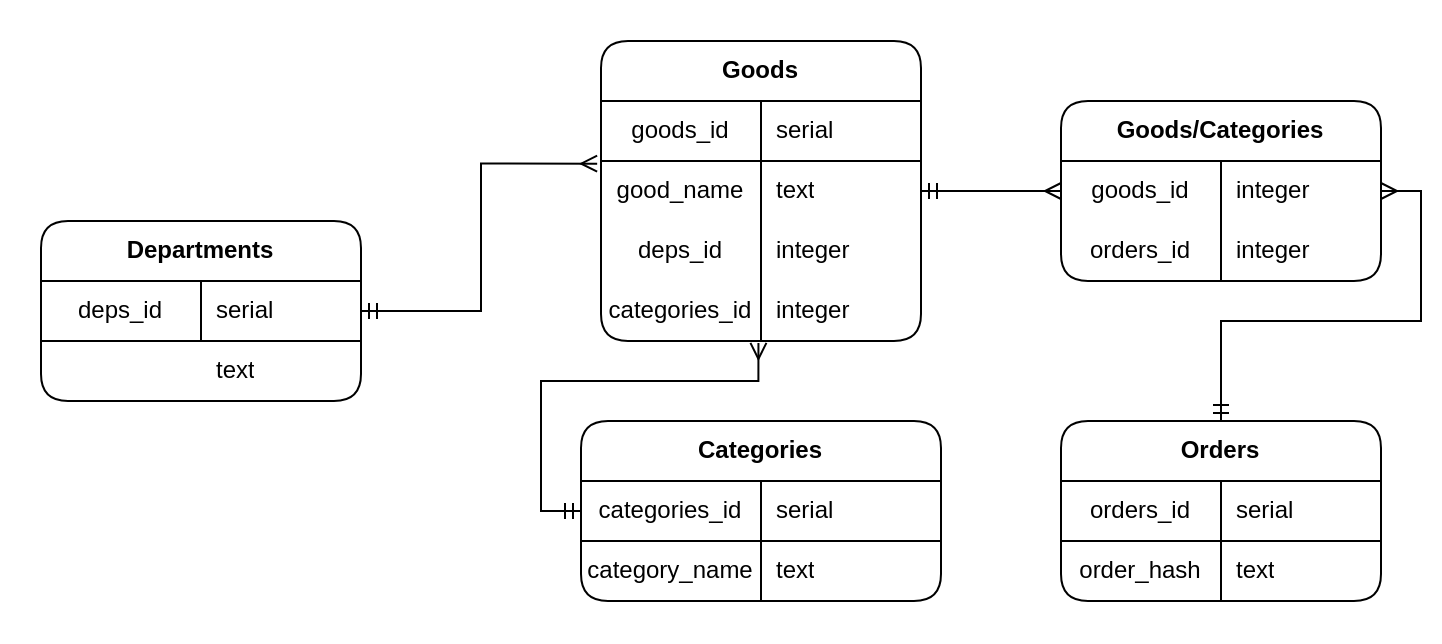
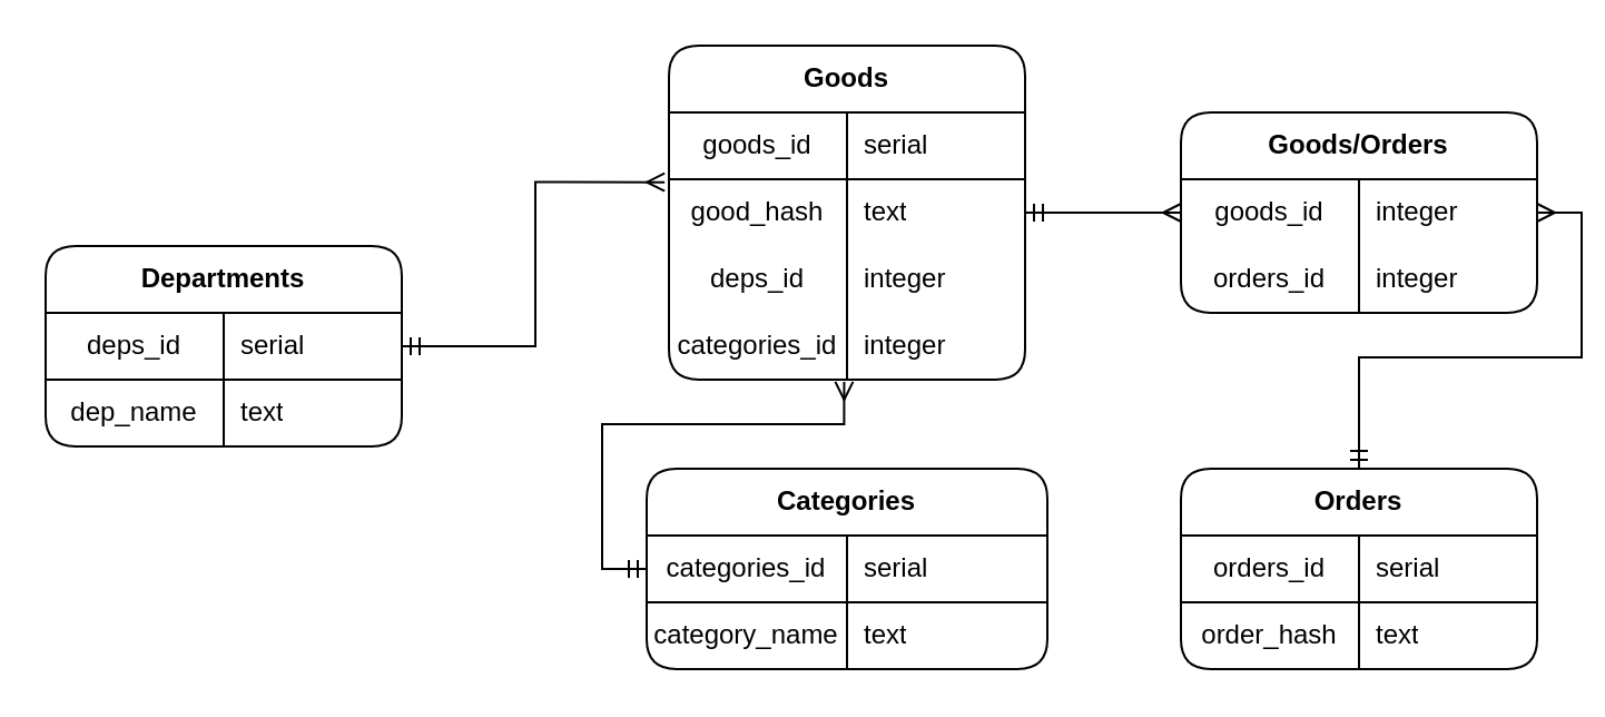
  <mxCell id="0" />
  <mxCell id="1" parent="0" />
  <mxCell id="2" style="edgeStyle=orthogonalEdgeStyle;rounded=0;orthogonalLoop=1;jettySize=auto;html=1;entryX=-0.012;entryY=0.044;entryDx=0;entryDy=0;startArrow=ERmandOne;startFill=0;endArrow=ERmany;endFill=0;strokeWidth=1;targetPerimeterSpacing=0;endSize=6;jumpSize=6;entryPerimeter=0;exitX=1;exitY=0.5;exitDx=0;exitDy=0;" edge="1" parent="1" source="17" target="7"><mxGeometry relative="1" as="geometry"><mxPoint x="190" y="120" as="sourcePoint" /><Array as="points"><mxPoint x="240" y="155" /><mxPoint x="240" y="81" /></Array></mxGeometry></mxCell>
  <mxCell id="3" value="Goods" style="shape=table;html=1;whiteSpace=wrap;startSize=30;container=1;collapsible=0;childLayout=tableLayout;fixedRows=1;rowLines=0;fontStyle=1;align=center;rounded=1;" vertex="1" parent="1"><mxGeometry x="300" y="20" width="160" height="150" as="geometry" /></mxCell>
  <mxCell id="4" value="" style="shape=partialRectangle;html=1;whiteSpace=wrap;collapsible=0;dropTarget=0;pointerEvents=0;fillColor=none;top=0;left=0;bottom=1;right=0;points=[[0,0.5],[1,0.5]];portConstraint=eastwest;" vertex="1" parent="3"><mxGeometry y="30" width="160" height="30" as="geometry" /></mxCell>
  <mxCell id="5" value="goods_id" style="shape=partialRectangle;html=1;whiteSpace=wrap;connectable=0;fillColor=none;top=0;left=0;bottom=0;right=0;overflow=hidden;" vertex="1" parent="4"><mxGeometry width="80" height="30" as="geometry" /></mxCell>
  <mxCell id="6" value="serial" style="shape=partialRectangle;html=1;whiteSpace=wrap;connectable=0;fillColor=none;top=0;left=0;bottom=0;right=0;align=left;spacingLeft=6;overflow=hidden;" vertex="1" parent="4"><mxGeometry x="80" width="80" height="30" as="geometry" /></mxCell>
  <mxCell id="7" value="" style="shape=partialRectangle;html=1;whiteSpace=wrap;collapsible=0;dropTarget=0;pointerEvents=0;fillColor=none;top=0;left=0;bottom=0;right=0;points=[[0,0.5],[1,0.5]];portConstraint=eastwest;" vertex="1" parent="3"><mxGeometry y="60" width="160" height="30" as="geometry" /></mxCell>
- <mxCell id="8" value="good_name" style="shape=partialRectangle;html=1;whiteSpace=wrap;connectable=0;fillColor=none;top=0;left=0;bottom=0;right=0;overflow=hidden;" vertex="1" parent="7"><mxGeometry width="80" height="30" as="geometry" /></mxCell>
+ <mxCell id="8" value="good_hash" style="shape=partialRectangle;html=1;whiteSpace=wrap;connectable=0;fillColor=none;top=0;left=0;bottom=0;right=0;overflow=hidden;" vertex="1" parent="7"><mxGeometry width="80" height="30" as="geometry" /></mxCell>
  <mxCell id="9" value="text" style="shape=partialRectangle;html=1;whiteSpace=wrap;connectable=0;fillColor=none;top=0;left=0;bottom=0;right=0;align=left;spacingLeft=6;overflow=hidden;" vertex="1" parent="7"><mxGeometry x="80" width="80" height="30" as="geometry" /></mxCell>
  <mxCell id="10" value="" style="shape=partialRectangle;html=1;whiteSpace=wrap;collapsible=0;dropTarget=0;pointerEvents=0;fillColor=none;top=0;left=0;bottom=0;right=0;points=[[0,0.5],[1,0.5]];portConstraint=eastwest;" vertex="1" parent="3"><mxGeometry y="90" width="160" height="30" as="geometry" /></mxCell>
  <mxCell id="11" value="deps_id" style="shape=partialRectangle;html=1;whiteSpace=wrap;connectable=0;fillColor=none;top=0;left=0;bottom=0;right=0;overflow=hidden;" vertex="1" parent="10"><mxGeometry width="80" height="30" as="geometry" /></mxCell>
  <mxCell id="12" value="integer" style="shape=partialRectangle;html=1;whiteSpace=wrap;connectable=0;fillColor=none;top=0;left=0;bottom=0;right=0;align=left;spacingLeft=6;overflow=hidden;" vertex="1" parent="10"><mxGeometry x="80" width="80" height="30" as="geometry" /></mxCell>
  <mxCell id="13" value="" style="shape=partialRectangle;html=1;whiteSpace=wrap;collapsible=0;dropTarget=0;pointerEvents=0;fillColor=none;top=0;left=0;bottom=0;right=0;points=[[0,0.5],[1,0.5]];portConstraint=eastwest;" vertex="1" parent="3"><mxGeometry y="120" width="160" height="30" as="geometry" /></mxCell>
  <mxCell id="14" value="categories_id" style="shape=partialRectangle;html=1;whiteSpace=wrap;connectable=0;fillColor=none;top=0;left=0;bottom=0;right=0;overflow=hidden;" vertex="1" parent="13"><mxGeometry width="80" height="30" as="geometry" /></mxCell>
  <mxCell id="15" value="integer" style="shape=partialRectangle;html=1;whiteSpace=wrap;connectable=0;fillColor=none;top=0;left=0;bottom=0;right=0;align=left;spacingLeft=6;overflow=hidden;" vertex="1" parent="13"><mxGeometry x="80" width="80" height="30" as="geometry" /></mxCell>
  <mxCell id="16" value="Departments" style="shape=table;html=1;whiteSpace=wrap;startSize=30;container=1;collapsible=0;childLayout=tableLayout;fixedRows=1;rowLines=0;fontStyle=1;align=center;rounded=1;" vertex="1" parent="1"><mxGeometry x="20" y="110" width="160" height="90" as="geometry" /></mxCell>
  <mxCell id="17" value="" style="shape=partialRectangle;html=1;whiteSpace=wrap;collapsible=0;dropTarget=0;pointerEvents=0;fillColor=none;top=0;left=0;bottom=1;right=0;points=[[0,0.5],[1,0.5]];portConstraint=eastwest;" vertex="1" parent="16"><mxGeometry y="30" width="160" height="30" as="geometry" /></mxCell>
  <mxCell id="18" value="deps_id" style="shape=partialRectangle;html=1;whiteSpace=wrap;connectable=0;fillColor=none;top=0;left=0;bottom=0;right=0;overflow=hidden;" vertex="1" parent="17"><mxGeometry width="80" height="30" as="geometry" /></mxCell>
  <mxCell id="19" value="serial" style="shape=partialRectangle;html=1;whiteSpace=wrap;connectable=0;fillColor=none;top=0;left=0;bottom=0;right=0;align=left;spacingLeft=6;overflow=hidden;" vertex="1" parent="17"><mxGeometry x="80" width="80" height="30" as="geometry" /></mxCell>
  <mxCell id="20" value="" style="shape=partialRectangle;html=1;whiteSpace=wrap;collapsible=0;dropTarget=0;pointerEvents=0;fillColor=none;top=0;left=0;bottom=0;right=0;points=[[0,0.5],[1,0.5]];portConstraint=eastwest;" vertex="1" parent="16"><mxGeometry y="60" width="160" height="30" as="geometry" /></mxCell>
+ <mxCell id="21" value="dep_name" style="shape=partialRectangle;html=1;whiteSpace=wrap;connectable=0;fillColor=none;top=0;left=0;bottom=0;right=0;overflow=hidden;" vertex="1" parent="20"><mxGeometry width="80" height="30" as="geometry" /></mxCell>
  <mxCell id="22" value="text" style="shape=partialRectangle;html=1;whiteSpace=wrap;connectable=0;fillColor=none;top=0;left=0;bottom=0;right=0;align=left;spacingLeft=6;overflow=hidden;" vertex="1" parent="20"><mxGeometry x="80" width="80" height="30" as="geometry" /></mxCell>
- <mxCell id="23" value="Goods/Categories" style="shape=table;html=1;whiteSpace=wrap;startSize=30;container=1;collapsible=0;childLayout=tableLayout;fixedRows=1;rowLines=0;fontStyle=1;align=center;rounded=1;" vertex="1" parent="1"><mxGeometry x="530" y="50" width="160" height="90" as="geometry" /></mxCell>
+ <mxCell id="23" value="Goods/Orders" style="shape=table;html=1;whiteSpace=wrap;startSize=30;container=1;collapsible=0;childLayout=tableLayout;fixedRows=1;rowLines=0;fontStyle=1;align=center;rounded=1;" vertex="1" parent="1"><mxGeometry x="530" y="50" width="160" height="90" as="geometry" /></mxCell>
  <mxCell id="24" value="" style="shape=partialRectangle;html=1;whiteSpace=wrap;collapsible=0;dropTarget=0;pointerEvents=0;fillColor=none;top=0;left=0;bottom=0;right=0;points=[[0,0.5],[1,0.5]];portConstraint=eastwest;" vertex="1" parent="23"><mxGeometry y="30" width="160" height="30" as="geometry" /></mxCell>
  <mxCell id="25" value="goods_id" style="shape=partialRectangle;html=1;whiteSpace=wrap;connectable=0;fillColor=none;top=0;left=0;bottom=0;right=0;overflow=hidden;" vertex="1" parent="24"><mxGeometry width="80" height="30" as="geometry" /></mxCell>
  <mxCell id="26" value="integer" style="shape=partialRectangle;html=1;whiteSpace=wrap;connectable=0;fillColor=none;top=0;left=0;bottom=0;right=0;align=left;spacingLeft=6;overflow=hidden;" vertex="1" parent="24"><mxGeometry x="80" width="80" height="30" as="geometry" /></mxCell>
  <mxCell id="27" value="" style="shape=partialRectangle;html=1;whiteSpace=wrap;collapsible=0;dropTarget=0;pointerEvents=0;fillColor=none;top=0;left=0;bottom=0;right=0;points=[[0,0.5],[1,0.5]];portConstraint=eastwest;" vertex="1" parent="23"><mxGeometry y="60" width="160" height="30" as="geometry" /></mxCell>
  <mxCell id="28" value="orders_id" style="shape=partialRectangle;html=1;whiteSpace=wrap;connectable=0;fillColor=none;top=0;left=0;bottom=0;right=0;overflow=hidden;" vertex="1" parent="27"><mxGeometry width="80" height="30" as="geometry" /></mxCell>
  <mxCell id="29" value="integer" style="shape=partialRectangle;html=1;whiteSpace=wrap;connectable=0;fillColor=none;top=0;left=0;bottom=0;right=0;align=left;spacingLeft=6;overflow=hidden;" vertex="1" parent="27"><mxGeometry x="80" width="80" height="30" as="geometry" /></mxCell>
  <mxCell id="30" style="edgeStyle=orthogonalEdgeStyle;rounded=0;jumpSize=6;orthogonalLoop=1;jettySize=auto;html=1;exitX=0.5;exitY=0;exitDx=0;exitDy=0;entryX=1;entryY=0.5;entryDx=0;entryDy=0;startArrow=ERmandOne;startFill=0;endArrow=ERmany;endFill=0;endSize=6;targetPerimeterSpacing=0;strokeWidth=1;" edge="1" parent="1" source="32" target="24"><mxGeometry relative="1" as="geometry" /></mxCell>
  <mxCell id="31" style="edgeStyle=orthogonalEdgeStyle;rounded=0;jumpSize=6;orthogonalLoop=1;jettySize=auto;html=1;exitX=1;exitY=0.5;exitDx=0;exitDy=0;entryX=0;entryY=0.5;entryDx=0;entryDy=0;startArrow=ERmandOne;startFill=0;endArrow=ERmany;endFill=0;endSize=6;targetPerimeterSpacing=0;strokeWidth=1;" edge="1" parent="1" source="7" target="24"><mxGeometry relative="1" as="geometry" /></mxCell>
  <mxCell id="32" value="Orders" style="shape=table;html=1;whiteSpace=wrap;startSize=30;container=1;collapsible=0;childLayout=tableLayout;fixedRows=1;rowLines=0;fontStyle=1;align=center;rounded=1;" vertex="1" parent="1"><mxGeometry x="530" y="210" width="160" height="90" as="geometry" /></mxCell>
  <mxCell id="33" value="" style="shape=partialRectangle;html=1;whiteSpace=wrap;collapsible=0;dropTarget=0;pointerEvents=0;fillColor=none;top=0;left=0;bottom=1;right=0;points=[[0,0.5],[1,0.5]];portConstraint=eastwest;" vertex="1" parent="32"><mxGeometry y="30" width="160" height="30" as="geometry" /></mxCell>
  <mxCell id="34" value="orders_id" style="shape=partialRectangle;html=1;whiteSpace=wrap;connectable=0;fillColor=none;top=0;left=0;bottom=0;right=0;overflow=hidden;" vertex="1" parent="33"><mxGeometry width="80" height="30" as="geometry" /></mxCell>
  <mxCell id="35" value="serial" style="shape=partialRectangle;html=1;whiteSpace=wrap;connectable=0;fillColor=none;top=0;left=0;bottom=0;right=0;align=left;spacingLeft=6;overflow=hidden;" vertex="1" parent="33"><mxGeometry x="80" width="80" height="30" as="geometry" /></mxCell>
  <mxCell id="36" value="" style="shape=partialRectangle;html=1;whiteSpace=wrap;collapsible=0;dropTarget=0;pointerEvents=0;fillColor=none;top=0;left=0;bottom=0;right=0;points=[[0,0.5],[1,0.5]];portConstraint=eastwest;" vertex="1" parent="32"><mxGeometry y="60" width="160" height="30" as="geometry" /></mxCell>
  <mxCell id="37" value="order_hash" style="shape=partialRectangle;html=1;whiteSpace=wrap;connectable=0;fillColor=none;top=0;left=0;bottom=0;right=0;overflow=hidden;" vertex="1" parent="36"><mxGeometry width="80" height="30" as="geometry" /></mxCell>
  <mxCell id="38" value="text" style="shape=partialRectangle;html=1;whiteSpace=wrap;connectable=0;fillColor=none;top=0;left=0;bottom=0;right=0;align=left;spacingLeft=6;overflow=hidden;" vertex="1" parent="36"><mxGeometry x="80" width="80" height="30" as="geometry" /></mxCell>
  <mxCell id="39" style="edgeStyle=orthogonalEdgeStyle;rounded=0;jumpSize=6;orthogonalLoop=1;jettySize=auto;html=1;exitX=0;exitY=0.5;exitDx=0;exitDy=0;entryX=0.492;entryY=1.032;entryDx=0;entryDy=0;entryPerimeter=0;startArrow=ERmandOne;startFill=0;endArrow=ERmany;endFill=0;endSize=6;targetPerimeterSpacing=0;strokeWidth=1;" edge="1" parent="1" source="41" target="13"><mxGeometry relative="1" as="geometry"><Array as="points"><mxPoint x="270" y="255" /><mxPoint x="270" y="190" /><mxPoint x="379" y="190" /></Array></mxGeometry></mxCell>
  <mxCell id="40" value="Categories" style="shape=table;html=1;whiteSpace=wrap;startSize=30;container=1;collapsible=0;childLayout=tableLayout;fixedRows=1;rowLines=0;fontStyle=1;align=center;rounded=1;" vertex="1" parent="1"><mxGeometry x="290" y="210" width="180" height="90" as="geometry" /></mxCell>
  <mxCell id="41" value="" style="shape=partialRectangle;html=1;whiteSpace=wrap;collapsible=0;dropTarget=0;pointerEvents=0;fillColor=none;top=0;left=0;bottom=1;right=0;points=[[0,0.5],[1,0.5]];portConstraint=eastwest;" vertex="1" parent="40"><mxGeometry y="30" width="180" height="30" as="geometry" /></mxCell>
  <mxCell id="42" value="categories_id" style="shape=partialRectangle;html=1;whiteSpace=wrap;connectable=0;fillColor=none;top=0;left=0;bottom=0;right=0;overflow=hidden;" vertex="1" parent="41"><mxGeometry width="90" height="30" as="geometry" /></mxCell>
  <mxCell id="43" value="serial" style="shape=partialRectangle;html=1;whiteSpace=wrap;connectable=0;fillColor=none;top=0;left=0;bottom=0;right=0;align=left;spacingLeft=6;overflow=hidden;" vertex="1" parent="41"><mxGeometry x="90" width="90" height="30" as="geometry" /></mxCell>
  <mxCell id="44" value="" style="shape=partialRectangle;html=1;whiteSpace=wrap;collapsible=0;dropTarget=0;pointerEvents=0;fillColor=none;top=0;left=0;bottom=0;right=0;points=[[0,0.5],[1,0.5]];portConstraint=eastwest;" vertex="1" parent="40"><mxGeometry y="60" width="180" height="30" as="geometry" /></mxCell>
  <mxCell id="45" value="category_name" style="shape=partialRectangle;html=1;whiteSpace=wrap;connectable=0;fillColor=none;top=0;left=0;bottom=0;right=0;overflow=hidden;" vertex="1" parent="44"><mxGeometry width="90" height="30" as="geometry" /></mxCell>
  <mxCell id="46" value="text" style="shape=partialRectangle;html=1;whiteSpace=wrap;connectable=0;fillColor=none;top=0;left=0;bottom=0;right=0;align=left;spacingLeft=6;overflow=hidden;" vertex="1" parent="44"><mxGeometry x="90" width="90" height="30" as="geometry" /></mxCell>
